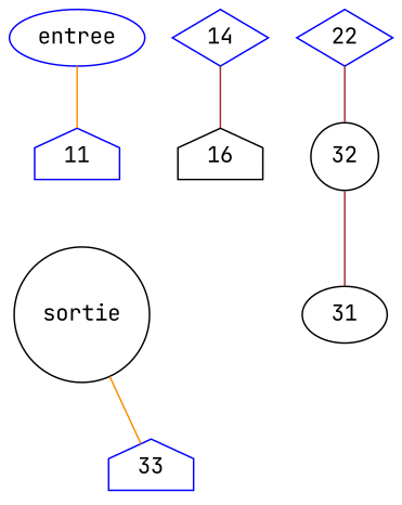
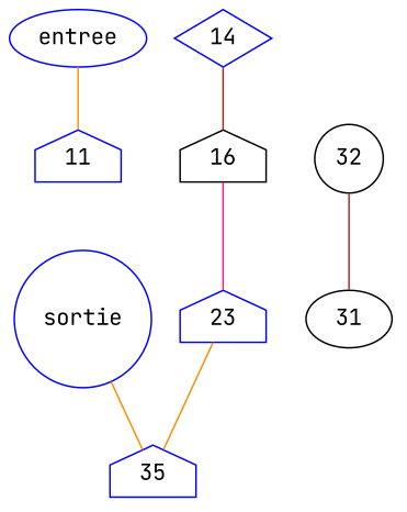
  graph {
    fontname="JetBrains Mono"
    node [color=blue fontname="JetBrains Mono" shape=house]
    edge [color=darkorange fontname="JetBrains Mono"]
    entree [shape=ellipse]
    11
-   sortie [color=black shape=circle]
-   33
+   sortie [shape=circle]
+   33 [label=35]
    n5 [label=14 shape=diamond]
    n6 [color=black label=16]
-   22 [shape=diamond]
+   23
    32 [color=black shape=circle]
    31 [color=black shape=ellipse]
    entree -- 11
    sortie -- 33
    n5 -- n6 [color=brown]
-   22 -- 32 [color=brown]
+   n6 -- 23 [color=deeppink]
+   23 -- 33
    32 -- 31 [color=brown]
  }
